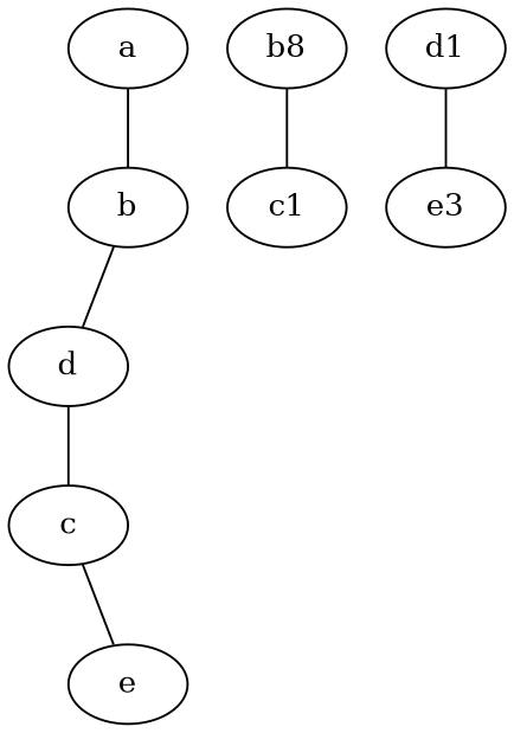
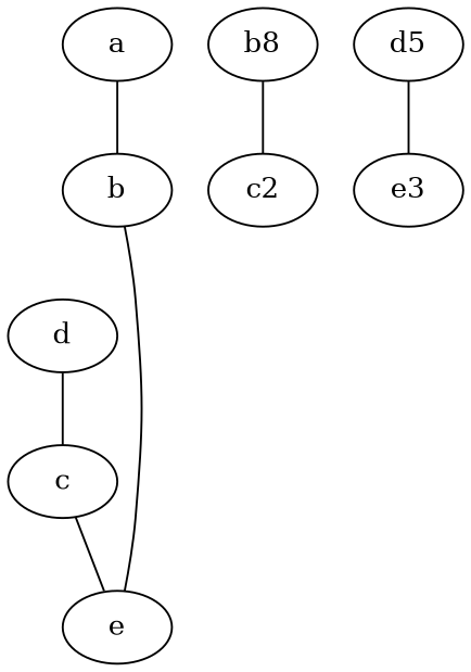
  graph {
    a
    b
    d
    c
    e
    n6 [label=b8]
-   c1
+   c1 [label=c2]
    n8 [label=e3]
-   d1
+   d1 [label=d5]
    a -- b
-   b -- d
+   b -- e
    d -- c
    c -- e
    n6 -- c1
    d1 -- n8
  }
